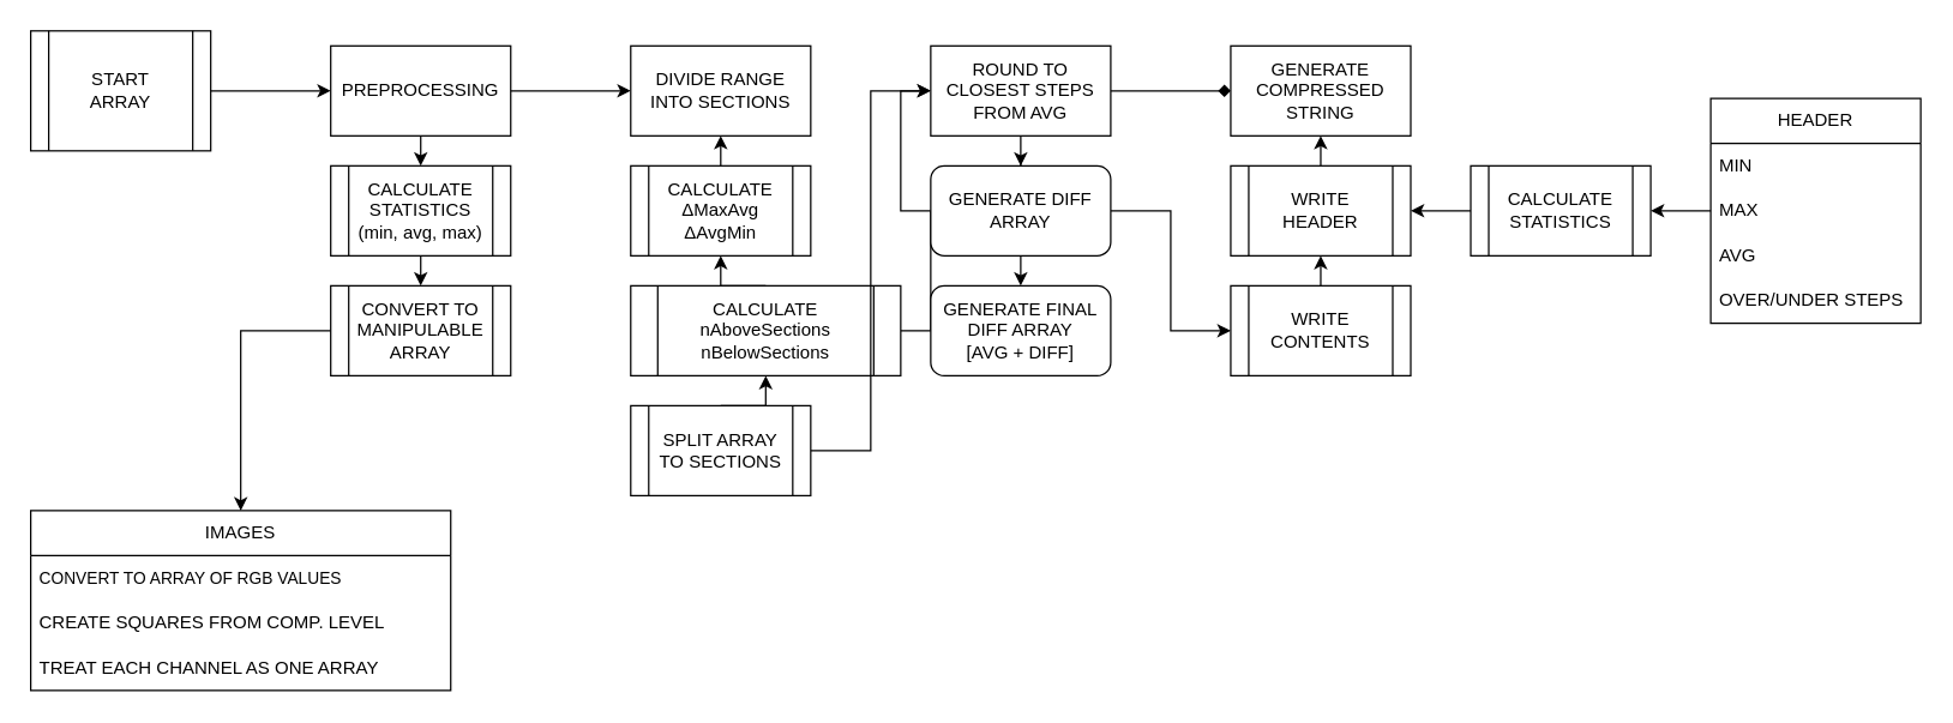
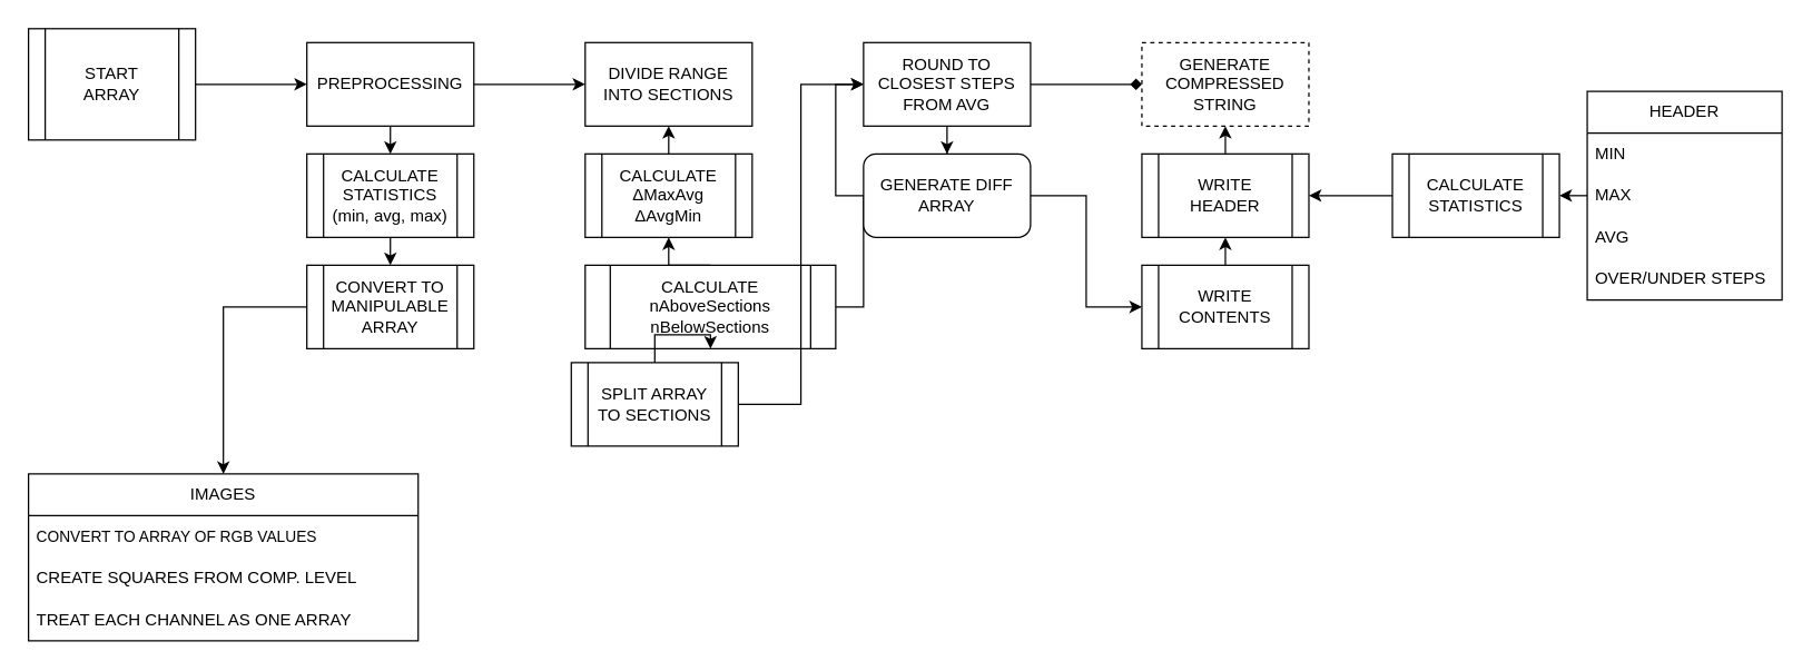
  <mxCell id="0" />
  <mxCell id="1" parent="0" />
  <mxCell id="2" style="edgeStyle=orthogonalEdgeStyle;rounded=0;orthogonalLoop=1;jettySize=auto;html=1;entryX=0;entryY=0.5;entryDx=0;entryDy=0;" edge="1" parent="1" source="3" target="6"><mxGeometry relative="1" as="geometry" /></mxCell>
  <mxCell id="3" value="&lt;font style=&quot;font-size: 12px;&quot;&gt;START&lt;br&gt;ARRAY&lt;/font&gt;" style="shape=process;whiteSpace=wrap;html=1;backgroundOutline=1;" vertex="1" parent="1"><mxGeometry x="20" y="20" width="120" height="80" as="geometry" /></mxCell>
  <mxCell id="4" style="edgeStyle=orthogonalEdgeStyle;rounded=0;orthogonalLoop=1;jettySize=auto;html=1;entryX=0;entryY=0.5;entryDx=0;entryDy=0;" edge="1" parent="1" source="6" target="7"><mxGeometry relative="1" as="geometry" /></mxCell>
  <mxCell id="5" style="edgeStyle=orthogonalEdgeStyle;rounded=0;orthogonalLoop=1;jettySize=auto;html=1;exitX=0.5;exitY=1;exitDx=0;exitDy=0;entryX=0.5;entryY=0;entryDx=0;entryDy=0;" edge="1" parent="1" source="6" target="39"><mxGeometry relative="1" as="geometry" /></mxCell>
  <mxCell id="6" value="PREPROCESSING" style="rounded=0;whiteSpace=wrap;html=1;" vertex="1" parent="1"><mxGeometry x="220" y="30" width="120" height="60" as="geometry" /></mxCell>
  <mxCell id="7" value="DIVIDE RANGE &lt;br&gt;INTO SECTIONS" style="rounded=0;whiteSpace=wrap;html=1;" vertex="1" parent="1"><mxGeometry x="420" y="30" width="120" height="60" as="geometry" /></mxCell>
  <mxCell id="8" style="edgeStyle=orthogonalEdgeStyle;rounded=0;orthogonalLoop=1;jettySize=auto;html=1;exitX=0.5;exitY=0;exitDx=0;exitDy=0;entryX=0.5;entryY=1;entryDx=0;entryDy=0;" edge="1" parent="1" source="9" target="7"><mxGeometry relative="1" as="geometry" /></mxCell>
  <mxCell id="9" value="CALCULATE&lt;br&gt;ΔMaxAvg&lt;br&gt;ΔAvgMin" style="shape=process;whiteSpace=wrap;html=1;backgroundOutline=1;" vertex="1" parent="1"><mxGeometry x="420" y="110" width="120" height="60" as="geometry" /></mxCell>
  <mxCell id="10" style="edgeStyle=orthogonalEdgeStyle;rounded=0;orthogonalLoop=1;jettySize=auto;html=1;entryX=0;entryY=0.5;entryDx=0;entryDy=0;" edge="1" parent="1" source="12" target="18"><mxGeometry relative="1" as="geometry" /></mxCell>
  <mxCell id="11" style="edgeStyle=orthogonalEdgeStyle;rounded=0;orthogonalLoop=1;jettySize=auto;html=1;exitX=0.5;exitY=0;exitDx=0;exitDy=0;entryX=0.5;entryY=1;entryDx=0;entryDy=0;" edge="1" parent="1" source="12" target="9"><mxGeometry relative="1" as="geometry" /></mxCell>
  <mxCell id="12" value="CALCULATE&lt;br&gt;nAboveSections&lt;br&gt;nBelowSections" style="shape=process;whiteSpace=wrap;html=1;backgroundOutline=1;" vertex="1" parent="1"><mxGeometry x="420" y="190" width="180" height="60" as="geometry" /></mxCell>
  <mxCell id="13" style="edgeStyle=orthogonalEdgeStyle;rounded=0;orthogonalLoop=1;jettySize=auto;html=1;entryX=0;entryY=0.5;entryDx=0;entryDy=0;" edge="1" parent="1" source="15" target="18"><mxGeometry relative="1" as="geometry" /></mxCell>
  <mxCell id="14" style="edgeStyle=orthogonalEdgeStyle;rounded=0;orthogonalLoop=1;jettySize=auto;html=1;exitX=0.5;exitY=0;exitDx=0;exitDy=0;entryX=0.5;entryY=1;entryDx=0;entryDy=0;" edge="1" parent="1" source="15" target="12"><mxGeometry relative="1" as="geometry" /></mxCell>
- <mxCell id="15" value="SPLIT ARRAY&lt;br&gt;TO SECTIONS" style="shape=process;whiteSpace=wrap;html=1;backgroundOutline=1;" vertex="1" parent="1"><mxGeometry x="420" y="270" width="120" height="60" as="geometry" /></mxCell>
+ <mxCell id="15" value="SPLIT ARRAY&lt;br&gt;TO SECTIONS" style="shape=process;whiteSpace=wrap;html=1;backgroundOutline=1;" vertex="1" parent="1"><mxGeometry x="410" y="260" width="120" height="60" as="geometry" /></mxCell>
  <mxCell id="16" style="edgeStyle=orthogonalEdgeStyle;rounded=0;orthogonalLoop=1;jettySize=auto;html=1;entryX=0.5;entryY=0;entryDx=0;entryDy=0;" edge="1" parent="1" source="18" target="21"><mxGeometry relative="1" as="geometry" /></mxCell>
  <mxCell id="17" style="edgeStyle=orthogonalEdgeStyle;rounded=0;orthogonalLoop=1;jettySize=auto;html=1;exitX=1;exitY=0.5;exitDx=0;exitDy=0;entryX=0;entryY=0.5;entryDx=0;entryDy=0;endArrow=diamond;" edge="1" parent="1" source="18" target="22"><mxGeometry relative="1" as="geometry" /></mxCell>
  <mxCell id="18" value="ROUND TO CLOSEST STEPS&lt;br&gt;FROM AVG" style="rounded=0;whiteSpace=wrap;html=1;" vertex="1" parent="1"><mxGeometry x="620" y="30" width="120" height="60" as="geometry" /></mxCell>
- <mxCell id="19" style="edgeStyle=orthogonalEdgeStyle;rounded=0;orthogonalLoop=1;jettySize=auto;html=1;exitX=0.5;exitY=1;exitDx=0;exitDy=0;entryX=0.5;entryY=0;entryDx=0;entryDy=0;" edge="1" parent="1" source="21" target="35"><mxGeometry relative="1" as="geometry" /></mxCell>
  <mxCell id="20" style="edgeStyle=orthogonalEdgeStyle;rounded=0;orthogonalLoop=1;jettySize=auto;html=1;entryX=0;entryY=0.5;entryDx=0;entryDy=0;" edge="1" parent="1" source="21" target="26"><mxGeometry relative="1" as="geometry" /></mxCell>
  <mxCell id="21" value="GENERATE DIFF ARRAY" style="rounded=1;whiteSpace=wrap;html=1;" vertex="1" parent="1"><mxGeometry x="620" y="110" width="120" height="60" as="geometry" /></mxCell>
- <mxCell id="22" value="GENERATE COMPRESSED STRING" style="rounded=0;whiteSpace=wrap;html=1;" vertex="1" parent="1"><mxGeometry x="820" y="30" width="120" height="60" as="geometry" /></mxCell>
+ <mxCell id="22" value="GENERATE COMPRESSED STRING" style="rounded=0;whiteSpace=wrap;html=1;dashed=1;" vertex="1" parent="1"><mxGeometry x="820" y="30" width="120" height="60" as="geometry" /></mxCell>
  <mxCell id="23" style="edgeStyle=orthogonalEdgeStyle;rounded=0;orthogonalLoop=1;jettySize=auto;html=1;exitX=0.5;exitY=0;exitDx=0;exitDy=0;entryX=0.5;entryY=1;entryDx=0;entryDy=0;" edge="1" parent="1" source="24" target="22"><mxGeometry relative="1" as="geometry" /></mxCell>
  <mxCell id="24" value="WRITE&lt;br&gt;HEADER" style="shape=process;whiteSpace=wrap;html=1;backgroundOutline=1;" vertex="1" parent="1"><mxGeometry x="820" y="110" width="120" height="60" as="geometry" /></mxCell>
  <mxCell id="25" style="edgeStyle=orthogonalEdgeStyle;rounded=0;orthogonalLoop=1;jettySize=auto;html=1;exitX=0.5;exitY=0;exitDx=0;exitDy=0;entryX=0.5;entryY=1;entryDx=0;entryDy=0;" edge="1" parent="1" source="26" target="24"><mxGeometry relative="1" as="geometry" /></mxCell>
  <mxCell id="26" value="WRITE CONTENTS" style="shape=process;whiteSpace=wrap;html=1;backgroundOutline=1;" vertex="1" parent="1"><mxGeometry x="820" y="190" width="120" height="60" as="geometry" /></mxCell>
  <mxCell id="27" style="edgeStyle=orthogonalEdgeStyle;rounded=0;orthogonalLoop=1;jettySize=auto;html=1;exitX=0;exitY=0.5;exitDx=0;exitDy=0;entryX=1;entryY=0.5;entryDx=0;entryDy=0;" edge="1" parent="1" source="28" target="24"><mxGeometry relative="1" as="geometry" /></mxCell>
- <mxCell id="28" value="CALCULATE STATISTICS" style="shape=process;whiteSpace=wrap;html=1;backgroundOutline=1;" vertex="1" parent="1"><mxGeometry x="980" y="110" width="120" height="60" as="geometry" /></mxCell>
+ <mxCell id="28" value="CALCULATE STATISTICS" style="shape=process;whiteSpace=wrap;html=1;backgroundOutline=1;" vertex="1" parent="1"><mxGeometry x="1000" y="110" width="120" height="60" as="geometry" /></mxCell>
  <mxCell id="29" value="HEADER" style="swimlane;fontStyle=0;childLayout=stackLayout;horizontal=1;startSize=30;horizontalStack=0;resizeParent=1;resizeParentMax=0;resizeLast=0;collapsible=1;marginBottom=0;whiteSpace=wrap;html=1;" vertex="1" parent="1"><mxGeometry x="1140" y="65" width="140" height="150" as="geometry" /></mxCell>
  <mxCell id="30" value="MIN" style="text;strokeColor=none;fillColor=none;align=left;verticalAlign=middle;spacingLeft=4;spacingRight=4;overflow=hidden;points=[[0,0.5],[1,0.5]];portConstraint=eastwest;rotatable=0;whiteSpace=wrap;html=1;" vertex="1" parent="29"><mxGeometry y="30" width="140" height="30" as="geometry" /></mxCell>
  <mxCell id="31" value="MAX" style="text;strokeColor=none;fillColor=none;align=left;verticalAlign=middle;spacingLeft=4;spacingRight=4;overflow=hidden;points=[[0,0.5],[1,0.5]];portConstraint=eastwest;rotatable=0;whiteSpace=wrap;html=1;" vertex="1" parent="29"><mxGeometry y="60" width="140" height="30" as="geometry" /></mxCell>
  <mxCell id="32" value="AVG" style="text;strokeColor=none;fillColor=none;align=left;verticalAlign=middle;spacingLeft=4;spacingRight=4;overflow=hidden;points=[[0,0.5],[1,0.5]];portConstraint=eastwest;rotatable=0;whiteSpace=wrap;html=1;" vertex="1" parent="29"><mxGeometry y="90" width="140" height="30" as="geometry" /></mxCell>
  <mxCell id="33" value="OVER/UNDER STEPS" style="text;strokeColor=none;fillColor=none;align=left;verticalAlign=middle;spacingLeft=4;spacingRight=4;overflow=hidden;points=[[0,0.5],[1,0.5]];portConstraint=eastwest;rotatable=0;whiteSpace=wrap;html=1;" vertex="1" parent="29"><mxGeometry y="120" width="140" height="30" as="geometry" /></mxCell>
  <mxCell id="34" style="edgeStyle=orthogonalEdgeStyle;rounded=0;orthogonalLoop=1;jettySize=auto;html=1;exitX=0;exitY=0.5;exitDx=0;exitDy=0;entryX=1;entryY=0.5;entryDx=0;entryDy=0;" edge="1" parent="1" source="31" target="28"><mxGeometry relative="1" as="geometry" /></mxCell>
- <mxCell id="35" value="GENERATE FINAL DIFF ARRAY &lt;br&gt;[AVG + DIFF]" style="rounded=1;whiteSpace=wrap;html=1;" vertex="1" parent="1"><mxGeometry x="620" y="190" width="120" height="60" as="geometry" /></mxCell>
  <mxCell id="36" style="edgeStyle=orthogonalEdgeStyle;rounded=0;orthogonalLoop=1;jettySize=auto;html=1;entryX=0.5;entryY=0;entryDx=0;entryDy=0;" edge="1" parent="1" source="37" target="40"><mxGeometry relative="1" as="geometry"><Array as="points"><mxPoint x="160" y="220" /></Array></mxGeometry></mxCell>
  <mxCell id="37" value="CONVERT TO&lt;br&gt;MANIPULABLE&lt;br&gt;ARRAY" style="shape=process;whiteSpace=wrap;html=1;backgroundOutline=1;" vertex="1" parent="1"><mxGeometry x="220" y="190" width="120" height="60" as="geometry" /></mxCell>
  <mxCell id="38" style="edgeStyle=orthogonalEdgeStyle;rounded=0;orthogonalLoop=1;jettySize=auto;html=1;exitX=0.5;exitY=1;exitDx=0;exitDy=0;entryX=0.5;entryY=0;entryDx=0;entryDy=0;" edge="1" parent="1" source="39" target="37"><mxGeometry relative="1" as="geometry" /></mxCell>
  <mxCell id="39" value="CALCULATE STATISTICS&lt;br&gt;(min, avg, max)" style="shape=process;whiteSpace=wrap;html=1;backgroundOutline=1;" vertex="1" parent="1"><mxGeometry x="220" y="110" width="120" height="60" as="geometry" /></mxCell>
  <mxCell id="40" value="IMAGES" style="swimlane;fontStyle=0;childLayout=stackLayout;horizontal=1;startSize=30;horizontalStack=0;resizeParent=1;resizeParentMax=0;resizeLast=0;collapsible=1;marginBottom=0;whiteSpace=wrap;html=1;" vertex="1" parent="1"><mxGeometry x="20" y="340" width="280" height="120" as="geometry" /></mxCell>
  <mxCell id="41" value="&lt;font style=&quot;font-size: 11px;&quot;&gt;CONVERT TO ARRAY OF RGB VALUES&lt;/font&gt;" style="text;strokeColor=none;fillColor=none;align=left;verticalAlign=middle;spacingLeft=4;spacingRight=4;overflow=hidden;points=[[0,0.5],[1,0.5]];portConstraint=eastwest;rotatable=0;whiteSpace=wrap;html=1;" vertex="1" parent="40"><mxGeometry y="30" width="280" height="30" as="geometry" /></mxCell>
  <mxCell id="42" value="CREATE SQUARES FROM COMP. LEVEL" style="text;strokeColor=none;fillColor=none;align=left;verticalAlign=middle;spacingLeft=4;spacingRight=4;overflow=hidden;points=[[0,0.5],[1,0.5]];portConstraint=eastwest;rotatable=0;whiteSpace=wrap;html=1;" vertex="1" parent="40"><mxGeometry y="60" width="280" height="30" as="geometry" /></mxCell>
  <mxCell id="43" value="TREAT EACH CHANNEL AS ONE ARRAY" style="text;strokeColor=none;fillColor=none;align=left;verticalAlign=middle;spacingLeft=4;spacingRight=4;overflow=hidden;points=[[0,0.5],[1,0.5]];portConstraint=eastwest;rotatable=0;whiteSpace=wrap;html=1;" vertex="1" parent="40"><mxGeometry y="90" width="280" height="30" as="geometry" /></mxCell>
